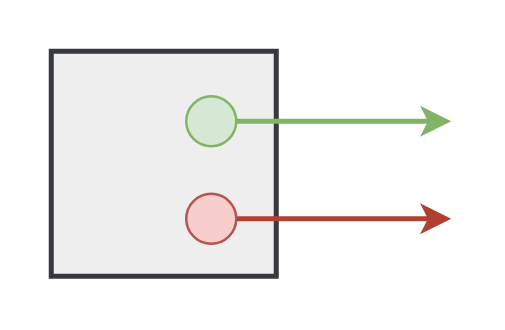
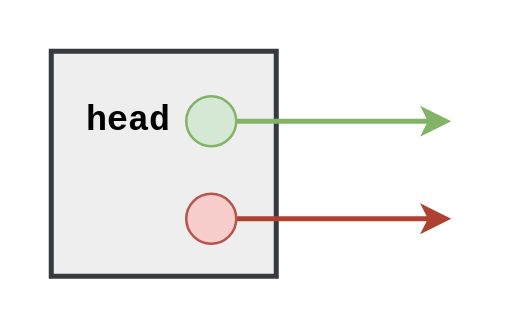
  <mxCell id="0" />
  <mxCell id="1" parent="0" />
  <mxCell id="2" value="" style="rounded=0;whiteSpace=wrap;html=1;fillColor=#eeeeee;strokeColor=#36393D;strokeWidth=2;" parent="1" vertex="1"><mxGeometry x="20" y="20" width="90" height="90" as="geometry" /></mxCell>
  <mxCell id="3" value="" style="endArrow=classic;html=1;rounded=0;exitX=1;exitY=0.5;exitDx=0;exitDy=0;strokeColor=#82b366;fillColor=#d5e8d4;strokeWidth=2;" parent="1" source="4" edge="1"><mxGeometry width="50" height="50" relative="1" as="geometry"><mxPoint x="84" y="48" as="sourcePoint" /><mxPoint x="180" y="48" as="targetPoint" /></mxGeometry></mxCell>
  <mxCell id="4" value="" style="ellipse;whiteSpace=wrap;html=1;aspect=fixed;fillColor=#d5e8d4;strokeColor=#82b366;" parent="1" vertex="1"><mxGeometry x="74" y="38" width="20" height="20" as="geometry" /></mxCell>
+ <mxCell id="5" value="&lt;font style=&quot;font-size: 14px;&quot; face=&quot;Courier New&quot;&gt;&lt;b style=&quot;&quot;&gt;head&lt;/b&gt;&lt;/font&gt;" style="text;html=1;align=right;verticalAlign=middle;whiteSpace=wrap;rounded=0;" parent="1" vertex="1"><mxGeometry x="30" y="38" width="40" height="20" as="geometry" /></mxCell>
  <mxCell id="6" value="" style="endArrow=classic;html=1;rounded=0;exitX=1;exitY=0.5;exitDx=0;exitDy=0;strokeColor=#AE4132;strokeWidth=2;" parent="1" source="7" edge="1"><mxGeometry width="50" height="50" relative="1" as="geometry"><mxPoint x="84" y="87" as="sourcePoint" /><mxPoint x="180" y="87" as="targetPoint" /></mxGeometry></mxCell>
  <mxCell id="7" value="" style="ellipse;whiteSpace=wrap;html=1;aspect=fixed;fillColor=#f8cecc;strokeColor=#b85450;" parent="1" vertex="1"><mxGeometry x="74" y="77" width="20" height="20" as="geometry" /></mxCell>
